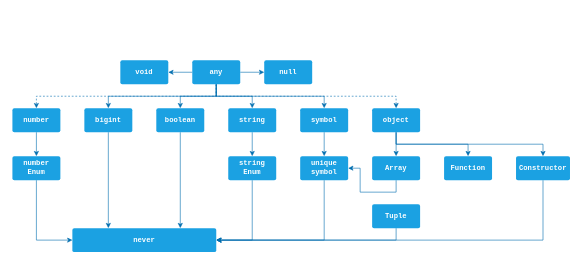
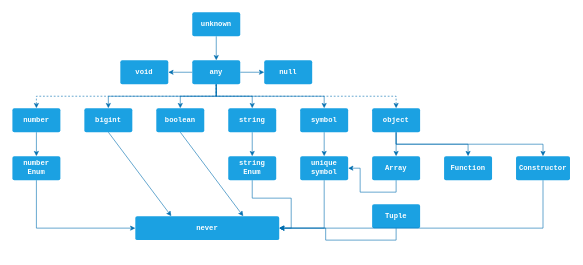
  <mxCell id="0" />
  <mxCell id="1" parent="0" />
+ <mxCell id="2" style="edgeStyle=orthogonalEdgeStyle;rounded=0;orthogonalLoop=1;jettySize=auto;html=1;exitX=0.5;exitY=1;exitDx=0;exitDy=0;entryX=0.5;entryY=0;entryDx=0;entryDy=0;strokeColor=#006EAF;strokeWidth=1;arcSize=8;" edge="1" parent="1" source="3" target="16"><mxGeometry relative="1" as="geometry" /></mxCell>
+ <mxCell id="3" value="unknown" style="rounded=1;whiteSpace=wrap;html=1;fontFamily=Courier New;fontSize=12;arcSize=8;fillColor=#1ba1e2;strokeColor=none;fontStyle=1;fontColor=#ffffff;" vertex="1" parent="1"><mxGeometry x="320" y="20" width="80" height="40" as="geometry" /></mxCell>
  <mxCell id="4" style="edgeStyle=orthogonalEdgeStyle;rounded=0;orthogonalLoop=1;jettySize=auto;html=1;exitX=0.5;exitY=1;exitDx=0;exitDy=0;entryX=1;entryY=0.5;entryDx=0;entryDy=0;strokeColor=#006EAF;" edge="1" parent="1" source="5" target="42"><mxGeometry relative="1" as="geometry" /></mxCell>
  <mxCell id="5" value="unique symbol" style="rounded=1;whiteSpace=wrap;html=1;fontFamily=Courier New;fontSize=12;arcSize=8;fillColor=#1ba1e2;strokeColor=none;fontStyle=1;fontColor=#ffffff;" vertex="1" parent="1"><mxGeometry x="500" y="260" width="80" height="40" as="geometry" /></mxCell>
  <mxCell id="6" style="edgeStyle=orthogonalEdgeStyle;rounded=0;orthogonalLoop=1;jettySize=auto;html=1;exitX=0.5;exitY=1;exitDx=0;exitDy=0;entryX=1;entryY=0.5;entryDx=0;entryDy=0;strokeColor=#006EAF;" edge="1" parent="1" source="7" target="42"><mxGeometry relative="1" as="geometry" /></mxCell>
  <mxCell id="7" value="string Enum" style="rounded=1;whiteSpace=wrap;html=1;fontFamily=Courier New;fontSize=12;arcSize=8;fillColor=#1ba1e2;strokeColor=none;fontStyle=1;fontColor=#ffffff;" vertex="1" parent="1"><mxGeometry x="380" y="260" width="80" height="40" as="geometry" /></mxCell>
  <mxCell id="8" style="edgeStyle=orthogonalEdgeStyle;rounded=0;orthogonalLoop=1;jettySize=auto;html=1;exitX=1;exitY=0.5;exitDx=0;exitDy=0;entryX=0;entryY=0.5;entryDx=0;entryDy=0;strokeColor=#006EAF;" edge="1" parent="1" source="16" target="17"><mxGeometry relative="1" as="geometry" /></mxCell>
  <mxCell id="9" style="edgeStyle=orthogonalEdgeStyle;rounded=0;orthogonalLoop=1;jettySize=auto;html=1;exitX=0;exitY=0.5;exitDx=0;exitDy=0;entryX=1;entryY=0.5;entryDx=0;entryDy=0;strokeColor=#006EAF;" edge="1" parent="1" source="16" target="18"><mxGeometry relative="1" as="geometry" /></mxCell>
  <mxCell id="10" style="edgeStyle=orthogonalEdgeStyle;rounded=0;orthogonalLoop=1;jettySize=auto;html=1;exitX=0.5;exitY=1;exitDx=0;exitDy=0;entryX=0.5;entryY=0;entryDx=0;entryDy=0;strokeColor=#006EAF;dashed=1;" edge="1" parent="1" source="16" target="20"><mxGeometry relative="1" as="geometry" /></mxCell>
  <mxCell id="11" style="edgeStyle=orthogonalEdgeStyle;rounded=0;orthogonalLoop=1;jettySize=auto;html=1;exitX=0.5;exitY=1;exitDx=0;exitDy=0;entryX=0.5;entryY=0;entryDx=0;entryDy=0;strokeColor=#006EAF;dashed=1;" edge="1" parent="1" source="16" target="32"><mxGeometry relative="1" as="geometry" /></mxCell>
  <mxCell id="12" style="edgeStyle=orthogonalEdgeStyle;rounded=0;orthogonalLoop=1;jettySize=auto;html=1;exitX=0.5;exitY=1;exitDx=0;exitDy=0;strokeColor=#006EAF;" edge="1" parent="1" source="16" target="22"><mxGeometry relative="1" as="geometry" /></mxCell>
  <mxCell id="13" style="edgeStyle=orthogonalEdgeStyle;rounded=0;orthogonalLoop=1;jettySize=auto;html=1;exitX=0.5;exitY=1;exitDx=0;exitDy=0;strokeColor=#006EAF;" edge="1" parent="1" source="16" target="28"><mxGeometry relative="1" as="geometry" /></mxCell>
  <mxCell id="14" style="edgeStyle=orthogonalEdgeStyle;rounded=0;orthogonalLoop=1;jettySize=auto;html=1;exitX=0.5;exitY=1;exitDx=0;exitDy=0;entryX=0.5;entryY=0;entryDx=0;entryDy=0;strokeColor=#006EAF;" edge="1" parent="1" source="16" target="24"><mxGeometry relative="1" as="geometry" /></mxCell>
  <mxCell id="15" style="edgeStyle=orthogonalEdgeStyle;rounded=0;orthogonalLoop=1;jettySize=auto;html=1;exitX=0.5;exitY=1;exitDx=0;exitDy=0;strokeColor=#006EAF;" edge="1" parent="1" source="16" target="26"><mxGeometry relative="1" as="geometry" /></mxCell>
  <mxCell id="16" value="any" style="rounded=1;whiteSpace=wrap;html=1;fontFamily=Courier New;fontSize=12;arcSize=8;fillColor=#1ba1e2;strokeColor=none;fontStyle=1;fontColor=#ffffff;" vertex="1" parent="1"><mxGeometry x="320" y="100" width="80" height="40" as="geometry" /></mxCell>
  <mxCell id="17" value="null" style="rounded=1;whiteSpace=wrap;html=1;fontFamily=Courier New;fontSize=12;arcSize=8;fillColor=#1ba1e2;strokeColor=none;fontStyle=1;fontColor=#ffffff;" vertex="1" parent="1"><mxGeometry x="440" y="100" width="80" height="40" as="geometry" /></mxCell>
  <mxCell id="18" value="void" style="rounded=1;whiteSpace=wrap;html=1;fontFamily=Courier New;fontSize=12;arcSize=8;fillColor=#1ba1e2;strokeColor=none;fontStyle=1;fontColor=#ffffff;" vertex="1" parent="1"><mxGeometry x="200" y="100" width="80" height="40" as="geometry" /></mxCell>
  <mxCell id="19" style="edgeStyle=orthogonalEdgeStyle;rounded=0;orthogonalLoop=1;jettySize=auto;html=1;exitX=0.5;exitY=1;exitDx=0;exitDy=0;entryX=0.5;entryY=0;entryDx=0;entryDy=0;strokeColor=#006EAF;" edge="1" parent="1" source="20" target="41"><mxGeometry relative="1" as="geometry" /></mxCell>
  <mxCell id="20" value="number" style="rounded=1;whiteSpace=wrap;html=1;fontFamily=Courier New;fontSize=12;arcSize=8;fillColor=#1ba1e2;strokeColor=none;fontStyle=1;fontColor=#ffffff;" vertex="1" parent="1"><mxGeometry x="20" y="180" width="80" height="40" as="geometry" /></mxCell>
  <mxCell id="21" style="rounded=0;orthogonalLoop=1;jettySize=auto;html=1;exitX=0.5;exitY=1;exitDx=0;exitDy=0;entryX=0.25;entryY=0;entryDx=0;entryDy=0;strokeColor=#006EAF;" edge="1" parent="1" source="22" target="42"><mxGeometry relative="1" as="geometry" /></mxCell>
  <mxCell id="22" value="bigint" style="rounded=1;whiteSpace=wrap;html=1;fontFamily=Courier New;fontSize=12;arcSize=8;fillColor=#1ba1e2;strokeColor=none;fontStyle=1;fontColor=#ffffff;" vertex="1" parent="1"><mxGeometry x="140" y="180" width="80" height="40" as="geometry" /></mxCell>
  <mxCell id="23" style="rounded=0;orthogonalLoop=1;jettySize=auto;html=1;exitX=0.5;exitY=1;exitDx=0;exitDy=0;entryX=0.75;entryY=0;entryDx=0;entryDy=0;strokeColor=#006EAF;" edge="1" parent="1" source="24" target="42"><mxGeometry relative="1" as="geometry" /></mxCell>
  <mxCell id="24" value="boolean" style="rounded=1;whiteSpace=wrap;html=1;fontFamily=Courier New;fontSize=12;arcSize=8;fillColor=#1ba1e2;strokeColor=none;fontStyle=1;fontColor=#ffffff;" vertex="1" parent="1"><mxGeometry x="260" y="180" width="80" height="40" as="geometry" /></mxCell>
  <mxCell id="25" style="edgeStyle=orthogonalEdgeStyle;rounded=0;orthogonalLoop=1;jettySize=auto;html=1;exitX=0.5;exitY=1;exitDx=0;exitDy=0;entryX=0.5;entryY=0;entryDx=0;entryDy=0;strokeColor=#006EAF;" edge="1" parent="1" source="26" target="7"><mxGeometry relative="1" as="geometry" /></mxCell>
  <mxCell id="26" value="string" style="rounded=1;whiteSpace=wrap;html=1;fontFamily=Courier New;fontSize=12;arcSize=8;fillColor=#1ba1e2;strokeColor=none;fontStyle=1;fontColor=#ffffff;" vertex="1" parent="1"><mxGeometry x="380" y="180" width="80" height="40" as="geometry" /></mxCell>
  <mxCell id="27" style="edgeStyle=orthogonalEdgeStyle;rounded=0;orthogonalLoop=1;jettySize=auto;html=1;exitX=0.5;exitY=1;exitDx=0;exitDy=0;entryX=0.5;entryY=0;entryDx=0;entryDy=0;strokeColor=#006EAF;" edge="1" parent="1" source="28" target="5"><mxGeometry relative="1" as="geometry" /></mxCell>
  <mxCell id="28" value="symbol" style="rounded=1;whiteSpace=wrap;html=1;fontFamily=Courier New;fontSize=12;arcSize=8;fillColor=#1ba1e2;strokeColor=none;fontStyle=1;fontColor=#ffffff;" vertex="1" parent="1"><mxGeometry x="500" y="180" width="80" height="40" as="geometry" /></mxCell>
  <mxCell id="29" style="edgeStyle=orthogonalEdgeStyle;rounded=0;orthogonalLoop=1;jettySize=auto;html=1;exitX=0.5;exitY=1;exitDx=0;exitDy=0;strokeColor=#006EAF;" edge="1" parent="1" source="32" target="34"><mxGeometry relative="1" as="geometry" /></mxCell>
  <mxCell id="30" style="edgeStyle=orthogonalEdgeStyle;rounded=0;orthogonalLoop=1;jettySize=auto;html=1;exitX=0.5;exitY=1;exitDx=0;exitDy=0;strokeColor=#006EAF;" edge="1" parent="1" source="32" target="39"><mxGeometry relative="1" as="geometry" /></mxCell>
  <mxCell id="31" style="edgeStyle=orthogonalEdgeStyle;rounded=0;orthogonalLoop=1;jettySize=auto;html=1;exitX=0.5;exitY=1;exitDx=0;exitDy=0;entryX=0.5;entryY=0;entryDx=0;entryDy=0;strokeColor=#006EAF;" edge="1" parent="1" source="32" target="35"><mxGeometry relative="1" as="geometry" /></mxCell>
  <mxCell id="32" value="object" style="rounded=1;whiteSpace=wrap;html=1;fontFamily=Courier New;fontSize=12;arcSize=8;fillColor=#1ba1e2;strokeColor=none;fontStyle=1;fontColor=#ffffff;" vertex="1" parent="1"><mxGeometry x="620" y="180" width="80" height="40" as="geometry" /></mxCell>
  <mxCell id="33" style="edgeStyle=orthogonalEdgeStyle;rounded=0;orthogonalLoop=1;jettySize=auto;html=1;exitX=0.5;exitY=1;exitDx=0;exitDy=0;strokeColor=#006EAF;" edge="1" parent="1" source="34" target="5"><mxGeometry relative="1" as="geometry" /></mxCell>
  <mxCell id="34" value="Array" style="rounded=1;whiteSpace=wrap;html=1;fontFamily=Courier New;fontSize=12;arcSize=8;fillColor=#1ba1e2;strokeColor=none;fontStyle=1;fontColor=#ffffff;" vertex="1" parent="1"><mxGeometry x="620" y="260" width="80" height="40" as="geometry" /></mxCell>
  <mxCell id="35" value="Function" style="rounded=1;whiteSpace=wrap;html=1;fontFamily=Courier New;fontSize=12;arcSize=8;fillColor=#1ba1e2;strokeColor=none;fontStyle=1;fontColor=#ffffff;" vertex="1" parent="1"><mxGeometry x="740" y="260" width="80" height="40" as="geometry" /></mxCell>
  <mxCell id="36" style="edgeStyle=orthogonalEdgeStyle;rounded=0;orthogonalLoop=1;jettySize=auto;html=1;exitX=0.5;exitY=1;exitDx=0;exitDy=0;entryX=1;entryY=0.5;entryDx=0;entryDy=0;strokeColor=#006EAF;" edge="1" parent="1" source="37" target="42"><mxGeometry relative="1" as="geometry" /></mxCell>
  <mxCell id="37" value="Tuple" style="rounded=1;whiteSpace=wrap;html=1;fontFamily=Courier New;fontSize=12;arcSize=8;fillColor=#1ba1e2;strokeColor=none;fontStyle=1;fontColor=#ffffff;" vertex="1" parent="1"><mxGeometry x="620" y="340" width="80" height="40" as="geometry" /></mxCell>
  <mxCell id="38" style="edgeStyle=orthogonalEdgeStyle;rounded=0;orthogonalLoop=1;jettySize=auto;html=1;exitX=0.5;exitY=1;exitDx=0;exitDy=0;entryX=1;entryY=0.5;entryDx=0;entryDy=0;strokeColor=#006EAF;" edge="1" parent="1" source="39" target="42"><mxGeometry relative="1" as="geometry" /></mxCell>
  <mxCell id="39" value="Constructor" style="rounded=1;whiteSpace=wrap;html=1;fontFamily=Courier New;fontSize=12;arcSize=8;fillColor=#1ba1e2;strokeColor=none;fontStyle=1;fontColor=#ffffff;" vertex="1" parent="1"><mxGeometry x="860" y="260" width="90" height="40" as="geometry" /></mxCell>
  <mxCell id="40" style="edgeStyle=orthogonalEdgeStyle;rounded=0;orthogonalLoop=1;jettySize=auto;html=1;exitX=0.5;exitY=1;exitDx=0;exitDy=0;entryX=0;entryY=0.5;entryDx=0;entryDy=0;strokeColor=#006EAF;" edge="1" parent="1" source="41" target="42"><mxGeometry relative="1" as="geometry" /></mxCell>
  <mxCell id="41" value="number Enum" style="rounded=1;whiteSpace=wrap;html=1;fontFamily=Courier New;fontSize=12;arcSize=8;fillColor=#1ba1e2;strokeColor=none;fontStyle=1;fontColor=#ffffff;" vertex="1" parent="1"><mxGeometry x="20" y="260" width="80" height="40" as="geometry" /></mxCell>
- <mxCell id="42" value="never" style="rounded=1;whiteSpace=wrap;html=1;fontFamily=Courier New;fontSize=12;arcSize=8;fillColor=#1ba1e2;strokeColor=none;fontStyle=1;fontColor=#ffffff;" vertex="1" parent="1"><mxGeometry x="120" y="380" width="240" height="40" as="geometry" /></mxCell>
+ <mxCell id="42" value="never" style="rounded=1;whiteSpace=wrap;html=1;fontFamily=Courier New;fontSize=12;arcSize=8;fillColor=#1ba1e2;strokeColor=none;fontStyle=1;fontColor=#ffffff;" vertex="1" parent="1"><mxGeometry x="225" y="360" width="240" height="40" as="geometry" /></mxCell>
